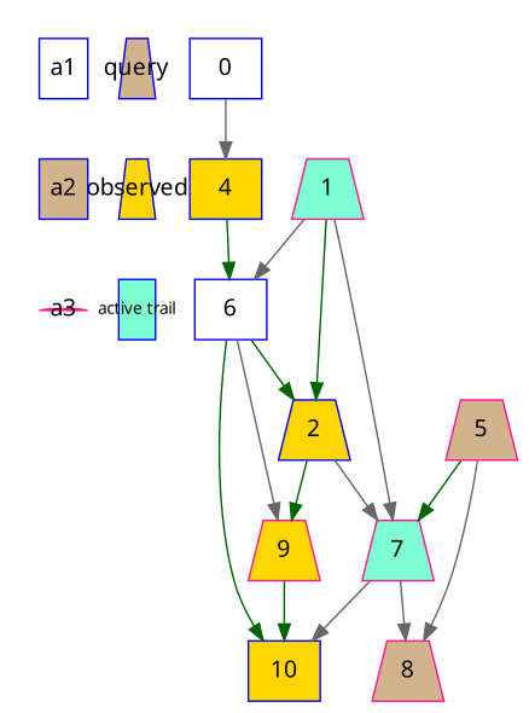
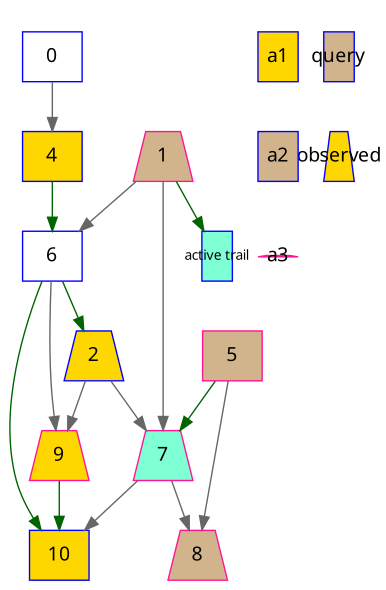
  digraph {
    fontname="Noto Sans"
    node [color=blue fillcolor=gold fixedsize=true fontname="Noto Sans" shape=trapezium style=filled]
    edge [fontname="Noto Sans" color=gray40]
    n1 [label=observed width=0.3]
    a2 [fillcolor=tan shape=box width=0.4]
-   n3 [fillcolor=tan label=query width=0.3]
-   a1 [fillcolor=white shape=box width=0.4]
+   n3 [fillcolor=tan label=query shape=box width=0.3]
+   a1 [shape=box width=0.4]
    n5 [fillcolor=aquamarine fontsize=10 label="active trail" shape=box width=0.3]
    a3 [color=deeppink fillcolor=tan height=0.0 width=0.4]
-   1 [color=deeppink fillcolor=aquamarine width=0.6]
+   1 [color=deeppink fillcolor=tan width=0.6]
    6 [fillcolor=white shape=box width=0.6]
    2 [width=0.6]
    7 [color=deeppink fillcolor=aquamarine width=0.6]
    9 [color=deeppink width=0.6]
    10 [shape=box width=0.6]
    8 [color=deeppink fillcolor=tan width=0.6]
-   5 [color=deeppink fillcolor=tan width=0.6]
+   5 [color=deeppink fillcolor=tan shape=box width=0.6]
    4 [shape=box width=0.6]
    n16 [fillcolor=white label=0 shape=box width=0.6]
    subgraph cluster_1 {
      style=invis
      n1
      a2
    }
    subgraph cluster_2 {
      style=invis
      n3
      a1
    }
    subgraph cluster_3 {
      style=invis
      n5
      a3
    }
    a2 -> n1 [constraint=false style=invis color=""]
    a2 -> a3 [style=invis color=""]
    a1 -> a2 [style=invis color=""]
    a1 -> n3 [constraint=false style=invis color=""]
    a3 -> n5 [constraint=false style=invis color=""]
    1 -> 6
-   1 -> 2 [color=darkgreen]
+   1 -> n5 [color=darkgreen]
    1 -> 7
    6 -> 2 [color=darkgreen]
    6 -> 9
    6 -> 10 [color=darkgreen]
    2 -> 7
-   2 -> 9 [color=darkgreen]
+   2 -> 9
    7 -> 10
    7 -> 8
    9 -> 10 [color=darkgreen]
    5 -> 7 [color=darkgreen]
    5 -> 8
    4 -> 6 [color=darkgreen]
    n16 -> 4
  }
